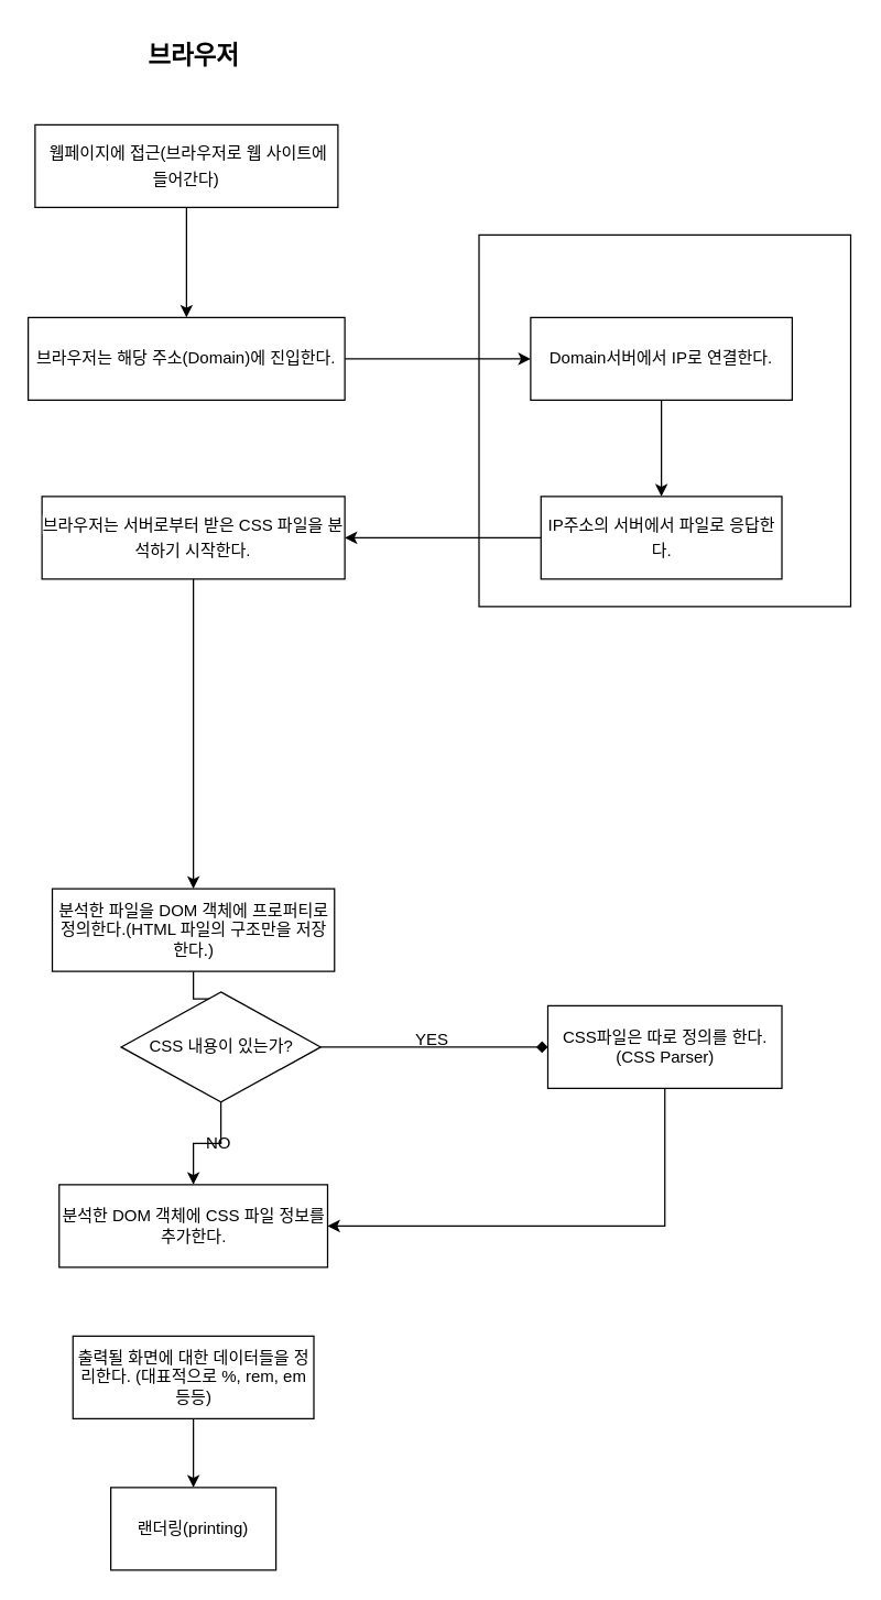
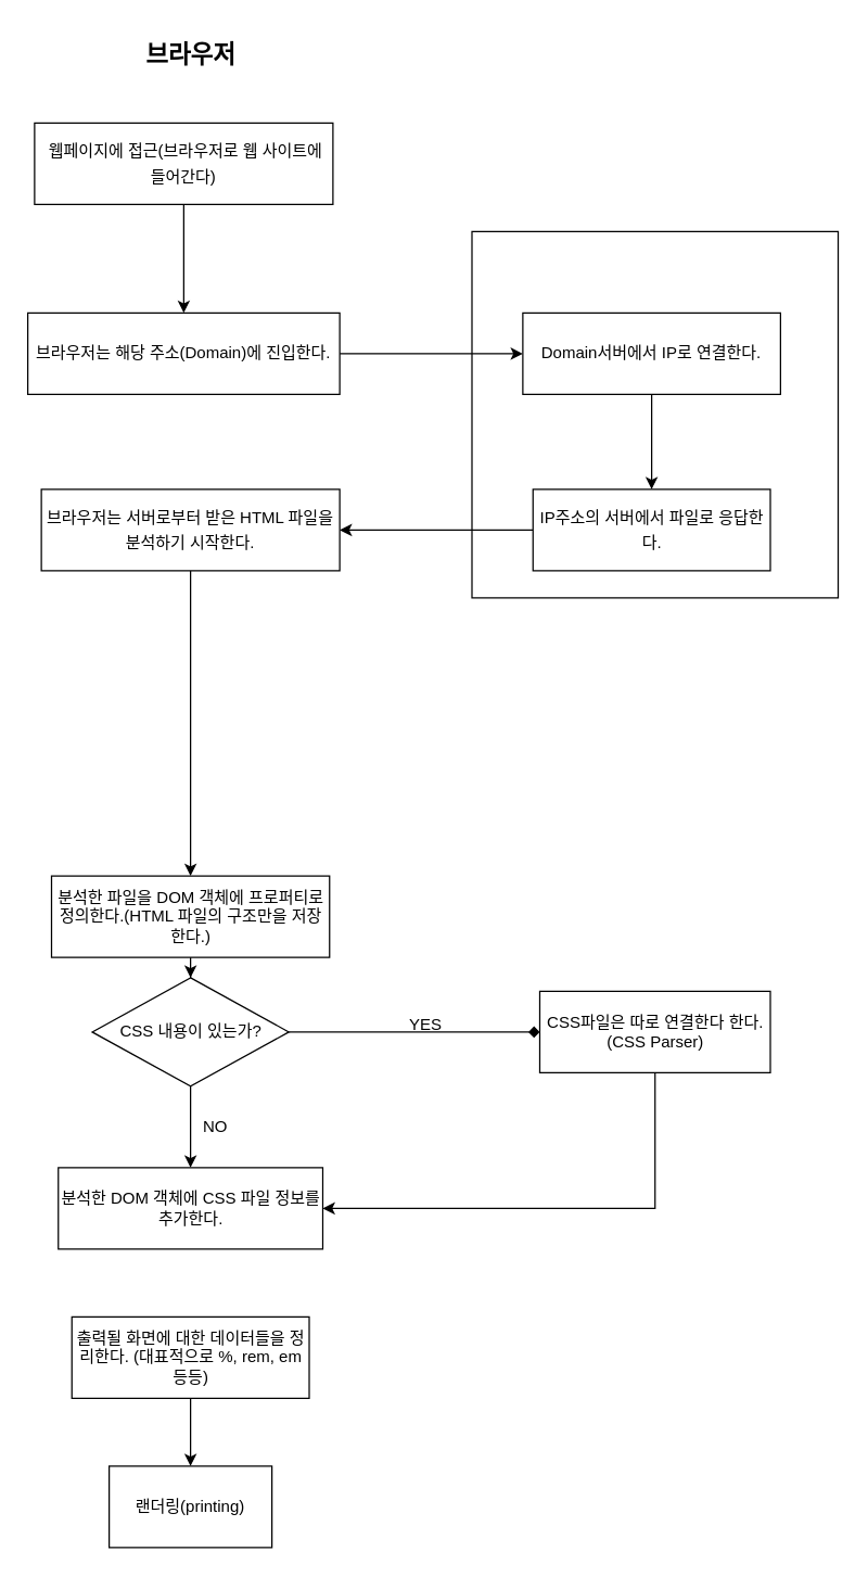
  <mxCell id="0" />
  <mxCell id="1" parent="0" />
  <mxCell id="2" value="" style="whiteSpace=wrap;html=1;aspect=fixed;labelBackgroundColor=#FFFFFF;fontFamily=Helvetica;fontSize=12;fontColor=#000000;" vertex="1" parent="1"><mxGeometry x="347.5" y="170" width="270" height="270" as="geometry" /></mxCell>
  <mxCell id="3" value="" style="edgeStyle=orthogonalEdgeStyle;rounded=0;orthogonalLoop=1;jettySize=auto;html=1;" edge="1" parent="1" source="4" target="6"><mxGeometry relative="1" as="geometry" /></mxCell>
  <mxCell id="4" value="&lt;div style=&quot;line-height: 19px;&quot;&gt;&lt;font style=&quot;font-size: 12px;&quot;&gt;&amp;nbsp;웹페이지에 접근(브라우저로 웹 사이트에 들어간다)&lt;/font&gt;&lt;/div&gt;" style="rounded=0;whiteSpace=wrap;html=1;" vertex="1" parent="1"><mxGeometry x="25" y="90" width="220" height="60" as="geometry" /></mxCell>
  <mxCell id="5" value="" style="edgeStyle=orthogonalEdgeStyle;rounded=0;orthogonalLoop=1;jettySize=auto;html=1;" edge="1" parent="1" source="6" target="8"><mxGeometry relative="1" as="geometry" /></mxCell>
  <mxCell id="6" value="&lt;div style=&quot;line-height: 19px;&quot;&gt;&lt;span style=&quot;background-color: rgb(255, 255, 255);&quot;&gt;&lt;font style=&quot;font-size: 12px;&quot;&gt;브라우저는 해당 주소(Domain)에 진입한다.&lt;/font&gt;&lt;/span&gt;&lt;/div&gt;" style="whiteSpace=wrap;html=1;rounded=0;" vertex="1" parent="1"><mxGeometry x="20" y="230" width="230" height="60" as="geometry" /></mxCell>
  <mxCell id="7" value="" style="edgeStyle=orthogonalEdgeStyle;rounded=0;orthogonalLoop=1;jettySize=auto;html=1;" edge="1" parent="1" source="8" target="10"><mxGeometry relative="1" as="geometry" /></mxCell>
  <mxCell id="8" value="&lt;div style=&quot;line-height: 19px;&quot;&gt;&lt;span style=&quot;background-color: rgb(255, 255, 255);&quot;&gt;&lt;font style=&quot;font-size: 12px;&quot;&gt;Domain서버에서 IP로 연결한다.&lt;/font&gt;&lt;/span&gt;&lt;/div&gt;" style="whiteSpace=wrap;html=1;rounded=0;" vertex="1" parent="1"><mxGeometry x="385" y="230" width="190" height="60" as="geometry" /></mxCell>
  <mxCell id="9" value="" style="edgeStyle=orthogonalEdgeStyle;rounded=0;orthogonalLoop=1;jettySize=auto;html=1;" edge="1" parent="1" source="10" target="12"><mxGeometry relative="1" as="geometry" /></mxCell>
  <mxCell id="10" value="&lt;div style=&quot;line-height: 19px;&quot;&gt;&lt;span style=&quot;background-color: rgb(255, 255, 255);&quot;&gt;&lt;font style=&quot;font-size: 12px;&quot;&gt;IP주소의 서버에서 파일로 응답한다.&lt;/font&gt;&lt;/span&gt;&lt;/div&gt;" style="whiteSpace=wrap;html=1;rounded=0;" vertex="1" parent="1"><mxGeometry x="392.5" y="360" width="175" height="60" as="geometry" /></mxCell>
  <mxCell id="11" value="" style="edgeStyle=orthogonalEdgeStyle;rounded=0;orthogonalLoop=1;jettySize=auto;html=1;" edge="1" parent="1" source="12" target="14"><mxGeometry relative="1" as="geometry" /></mxCell>
- <mxCell id="12" value="&lt;div style=&quot;line-height: 19px;&quot;&gt;&lt;span style=&quot;background-color: rgb(255, 255, 255);&quot;&gt;&lt;font style=&quot;font-size: 12px;&quot;&gt;브라우저는 서버로부터 받은 CSS 파일을 분석하기 시작한다.&lt;/font&gt;&lt;/span&gt;&lt;/div&gt;" style="rounded=0;whiteSpace=wrap;html=1;" vertex="1" parent="1"><mxGeometry x="30" y="360" width="220" height="60" as="geometry" /></mxCell>
+ <mxCell id="12" value="&lt;div style=&quot;line-height: 19px;&quot;&gt;&lt;span style=&quot;background-color: rgb(255, 255, 255);&quot;&gt;&lt;font style=&quot;font-size: 12px;&quot;&gt;브라우저는 서버로부터 받은 HTML 파일을 분석하기 시작한다.&lt;/font&gt;&lt;/span&gt;&lt;/div&gt;" style="rounded=0;whiteSpace=wrap;html=1;" vertex="1" parent="1"><mxGeometry x="30" y="360" width="220" height="60" as="geometry" /></mxCell>
  <mxCell id="13" value="" style="edgeStyle=orthogonalEdgeStyle;rounded=0;orthogonalLoop=1;jettySize=auto;html=1;" edge="1" parent="1" source="14" target="17"><mxGeometry relative="1" as="geometry" /></mxCell>
  <mxCell id="14" value="분석한 파일을 DOM 객체에 프로퍼티로 정의한다.(HTML 파일의 구조만을 저장한다.)" style="whiteSpace=wrap;html=1;rounded=0;" vertex="1" parent="1"><mxGeometry x="37.5" y="645" width="205" height="60" as="geometry" /></mxCell>
  <mxCell id="15" value="" style="edgeStyle=orthogonalEdgeStyle;rounded=0;orthogonalLoop=1;jettySize=auto;html=1;" edge="1" parent="1" source="17" target="18"><mxGeometry relative="1" as="geometry" /></mxCell>
  <mxCell id="16" value="" style="edgeStyle=orthogonalEdgeStyle;rounded=0;orthogonalLoop=1;jettySize=auto;html=1;endArrow=diamond;" edge="1" parent="1" source="17" target="20"><mxGeometry relative="1" as="geometry" /></mxCell>
- <mxCell id="17" value="CSS 내용이 있는가?" style="rhombus;whiteSpace=wrap;html=1;rounded=0;" vertex="1" parent="1"><mxGeometry x="87.5" y="720" width="145" height="80" as="geometry" /></mxCell>
+ <mxCell id="17" value="CSS 내용이 있는가?" style="rhombus;whiteSpace=wrap;html=1;rounded=0;" vertex="1" parent="1"><mxGeometry x="67.5" y="720" width="145" height="80" as="geometry" /></mxCell>
  <mxCell id="18" value="분석한 DOM 객체에 CSS 파일 정보를 추가한다." style="rounded=0;whiteSpace=wrap;html=1;" vertex="1" parent="1"><mxGeometry x="42.5" y="860" width="195" height="60" as="geometry" /></mxCell>
  <mxCell id="19" style="edgeStyle=orthogonalEdgeStyle;rounded=0;orthogonalLoop=1;jettySize=auto;html=1;exitX=0.5;exitY=1;exitDx=0;exitDy=0;entryX=1;entryY=0.5;entryDx=0;entryDy=0;" edge="1" parent="1" source="20" target="18"><mxGeometry relative="1" as="geometry" /></mxCell>
- <mxCell id="20" value="CSS파일은 따로 정의를 한다. (CSS Parser)" style="whiteSpace=wrap;html=1;rounded=0;" vertex="1" parent="1"><mxGeometry x="397.5" y="730" width="170" height="60" as="geometry" /></mxCell>
+ <mxCell id="20" value="CSS파일은 따로 연결한다 한다. (CSS Parser)" style="whiteSpace=wrap;html=1;rounded=0;" vertex="1" parent="1"><mxGeometry x="397.5" y="730" width="170" height="60" as="geometry" /></mxCell>
  <mxCell id="21" value="NO" style="text;html=1;align=center;verticalAlign=middle;resizable=0;points=[];autosize=1;strokeColor=none;fillColor=none;" vertex="1" parent="1"><mxGeometry x="137.5" y="815" width="40" height="30" as="geometry" /></mxCell>
  <mxCell id="22" value="YES" style="text;html=1;align=center;verticalAlign=middle;resizable=0;points=[];autosize=1;strokeColor=none;fillColor=none;" vertex="1" parent="1"><mxGeometry x="287.5" y="740" width="50" height="30" as="geometry" /></mxCell>
  <mxCell id="23" value="" style="edgeStyle=orthogonalEdgeStyle;rounded=0;orthogonalLoop=1;jettySize=auto;html=1;" edge="1" parent="1" source="24" target="25"><mxGeometry relative="1" as="geometry" /></mxCell>
  <mxCell id="24" value="출력될 화면에 대한 데이터들을 정리한다. (대표적으로 %, rem, em 등등)" style="whiteSpace=wrap;html=1;rounded=0;" vertex="1" parent="1"><mxGeometry x="52.5" y="970" width="175" height="60" as="geometry" /></mxCell>
  <mxCell id="25" value="랜더링(printing)" style="whiteSpace=wrap;html=1;rounded=0;" vertex="1" parent="1"><mxGeometry x="80" y="1080" width="120" height="60" as="geometry" /></mxCell>
  <mxCell id="26" value="&lt;b&gt;&lt;font style=&quot;font-size: 18px;&quot;&gt;브라우저&lt;/font&gt;&lt;/b&gt;" style="text;html=1;align=center;verticalAlign=middle;resizable=0;points=[];autosize=1;strokeColor=none;fillColor=none;" vertex="1" parent="1"><mxGeometry x="90" y="20" width="100" height="40" as="geometry" /></mxCell>
